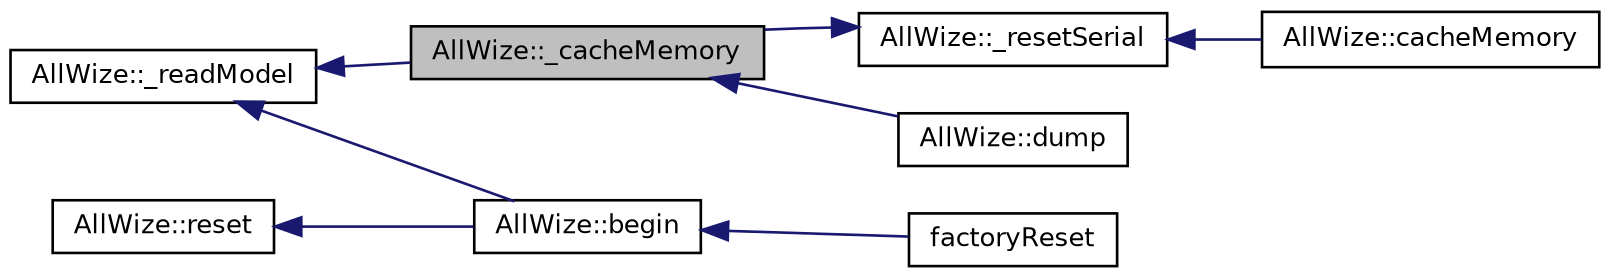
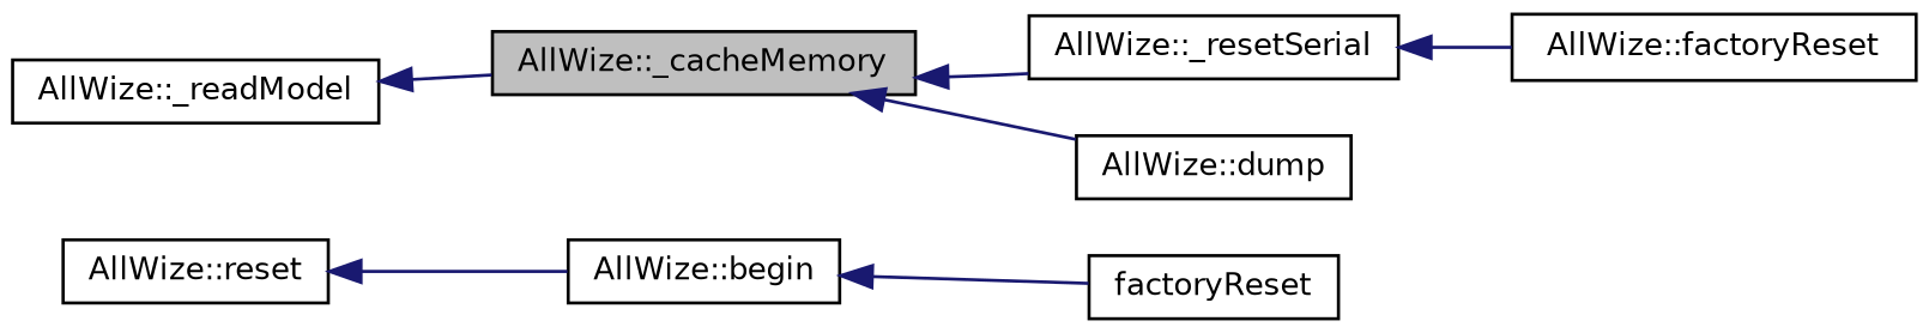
  digraph {
    rankdir=LR
    node [color=black fillcolor=white fontname=Helvetica fontsize=10 shape=record style=filled]
    edge [color=midnightblue dir=back fontname=Helvetica fontsize=10 labelfontname=Helvetica labelfontsize=10 style=solid]
    n1 [fillcolor=grey75 fontcolor=black height=0.2 label="AllWize::_cacheMemory" width=0.4]
    n2 [height=0.2 label="AllWize::_resetSerial" width=0.4]
    n3 [height=0.2 label="AllWize::dump" width=0.4]
-   n4 [height=0.2 label="AllWize::cacheMemory" width=0.4]
+   n4 [height=0.2 label="AllWize::factoryReset" width=0.4]
    n5 [height=0.2 label="AllWize::_readModel" width=0.4]
    n6 [height=0.2 label="AllWize::begin" width=0.4]
    n7 [height=0.2 label="AllWize::reset" width=0.4]
    n8 [height=0.2 label=factoryReset width=0.4]
-   n2 -> n1
+   n1 -> n2
    n1 -> n3
    n2 -> n4
    n5 -> n1
-   n5 -> n6
    n6 -> n8
    n7 -> n6
  }
